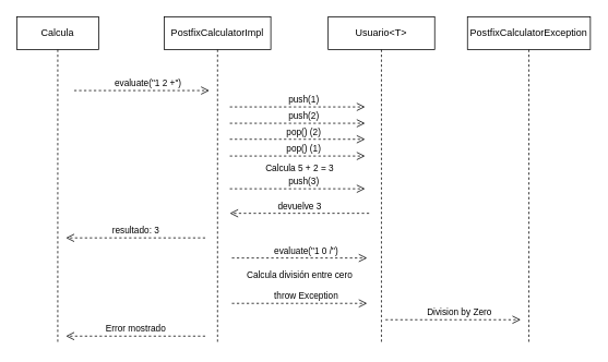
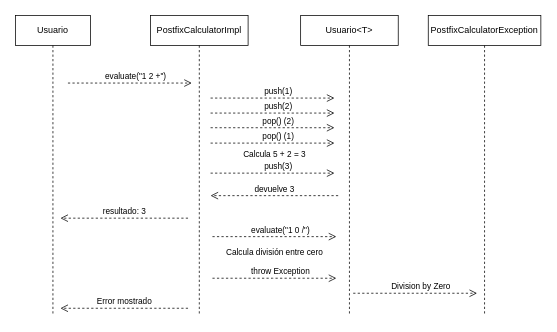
  <mxCell id="0" />
  <mxCell id="1" parent="0" />
- <mxCell id="2" value="Calcula" style="shape=umlLifeline;perimeter=lifelinePerimeter;whiteSpace=wrap;html=1;container=0;dropTarget=0;collapsible=0;recursiveResize=0;outlineConnect=0;portConstraint=eastwest;newEdgeStyle={&quot;edgeStyle&quot;:&quot;elbowEdgeStyle&quot;,&quot;elbow&quot;:&quot;vertical&quot;,&quot;curved&quot;:0,&quot;rounded&quot;:0};" parent="1" vertex="1"><mxGeometry x="20" y="20" width="100" height="400" as="geometry" /></mxCell>
+ <mxCell id="2" value="Usuario" style="shape=umlLifeline;perimeter=lifelinePerimeter;whiteSpace=wrap;html=1;container=0;dropTarget=0;collapsible=0;recursiveResize=0;outlineConnect=0;portConstraint=eastwest;newEdgeStyle={&quot;edgeStyle&quot;:&quot;elbowEdgeStyle&quot;,&quot;elbow&quot;:&quot;vertical&quot;,&quot;curved&quot;:0,&quot;rounded&quot;:0};" parent="1" vertex="1"><mxGeometry x="20" y="20" width="100" height="400" as="geometry" /></mxCell>
  <mxCell id="3" value="PostfixCalculatorImpl" style="shape=umlLifeline;perimeter=lifelinePerimeter;whiteSpace=wrap;html=1;container=0;dropTarget=0;collapsible=0;recursiveResize=0;outlineConnect=0;portConstraint=eastwest;newEdgeStyle={&quot;edgeStyle&quot;:&quot;elbowEdgeStyle&quot;,&quot;elbow&quot;:&quot;vertical&quot;,&quot;curved&quot;:0,&quot;rounded&quot;:0};" parent="1" vertex="1"><mxGeometry x="200" y="20" width="130" height="400" as="geometry" /></mxCell>
  <mxCell id="4" value="Error mostrado" style="html=1;verticalAlign=bottom;endArrow=open;dashed=1;endSize=8;edgeStyle=elbowEdgeStyle;elbow=vertical;curved=0;rounded=0;" parent="1" edge="1"><mxGeometry relative="1" as="geometry"><mxPoint x="80" y="410" as="targetPoint" /><Array as="points"><mxPoint x="175" y="410" /></Array><mxPoint x="250" y="410" as="sourcePoint" /></mxGeometry></mxCell>
  <mxCell id="5" value="devuelve 3 " style="html=1;verticalAlign=bottom;endArrow=open;dashed=1;endSize=8;edgeStyle=elbowEdgeStyle;elbow=vertical;curved=0;rounded=0;" parent="1" edge="1"><mxGeometry relative="1" as="geometry"><mxPoint x="280" y="260" as="targetPoint" /><Array as="points"><mxPoint x="375" y="260" /></Array><mxPoint x="450" y="260" as="sourcePoint" /></mxGeometry></mxCell>
  <mxCell id="6" value="Usuario&amp;lt;T&amp;gt;" style="shape=umlLifeline;perimeter=lifelinePerimeter;whiteSpace=wrap;html=1;container=0;dropTarget=0;collapsible=0;recursiveResize=0;outlineConnect=0;portConstraint=eastwest;newEdgeStyle={&quot;edgeStyle&quot;:&quot;elbowEdgeStyle&quot;,&quot;elbow&quot;:&quot;vertical&quot;,&quot;curved&quot;:0,&quot;rounded&quot;:0};" parent="1" vertex="1"><mxGeometry x="400" y="20" width="130" height="400" as="geometry" /></mxCell>
  <mxCell id="7" value=" push(1)" style="html=1;verticalAlign=bottom;endArrow=open;dashed=1;endSize=8;edgeStyle=elbowEdgeStyle;elbow=vertical;curved=0;rounded=0;" parent="1" edge="1"><mxGeometry x="0.091" relative="1" as="geometry"><mxPoint x="445" y="130" as="targetPoint" /><Array as="points"><mxPoint x="360" y="130" /></Array><mxPoint x="280" y="130" as="sourcePoint" /><mxPoint as="offset" /></mxGeometry></mxCell>
  <mxCell id="8" value=" push(2)" style="html=1;verticalAlign=bottom;endArrow=open;dashed=1;endSize=8;edgeStyle=elbowEdgeStyle;elbow=vertical;curved=0;rounded=0;" parent="1" edge="1"><mxGeometry x="0.091" relative="1" as="geometry"><mxPoint x="445" y="150" as="targetPoint" /><Array as="points"><mxPoint x="360" y="150" /></Array><mxPoint x="280" y="150" as="sourcePoint" /><mxPoint as="offset" /></mxGeometry></mxCell>
  <mxCell id="9" value="  pop() (2)" style="html=1;verticalAlign=bottom;endArrow=open;dashed=1;endSize=8;edgeStyle=elbowEdgeStyle;elbow=horizontal;curved=0;rounded=0;" parent="1" edge="1"><mxGeometry x="0.091" relative="1" as="geometry"><mxPoint x="445" y="169.52" as="targetPoint" /><Array as="points"><mxPoint x="360" y="169.52" /></Array><mxPoint x="280" y="169.52" as="sourcePoint" /><mxPoint as="offset" /></mxGeometry></mxCell>
  <mxCell id="10" value="  pop() (1)" style="html=1;verticalAlign=bottom;endArrow=open;dashed=1;endSize=8;edgeStyle=elbowEdgeStyle;elbow=vertical;curved=0;rounded=0;" parent="1" edge="1"><mxGeometry x="0.091" relative="1" as="geometry"><mxPoint x="445" y="190" as="targetPoint" /><Array as="points"><mxPoint x="360" y="190" /></Array><mxPoint x="280" y="190" as="sourcePoint" /><mxPoint as="offset" /></mxGeometry></mxCell>
  <mxCell id="11" value=" push(3)" style="html=1;verticalAlign=bottom;endArrow=open;dashed=1;endSize=8;edgeStyle=elbowEdgeStyle;elbow=vertical;curved=0;rounded=0;" parent="1" edge="1"><mxGeometry x="0.091" relative="1" as="geometry"><mxPoint x="445" y="230" as="targetPoint" /><Array as="points"><mxPoint x="360" y="230" /></Array><mxPoint x="280" y="230" as="sourcePoint" /><mxPoint as="offset" /></mxGeometry></mxCell>
  <mxCell id="12" value="&lt;font style=&quot;font-size: 11px;&quot;&gt;Calcula &lt;span class=&quot;hljs-number&quot;&gt;5&lt;/span&gt; + &lt;span class=&quot;hljs-number&quot;&gt;2&lt;/span&gt; = &lt;span class=&quot;hljs-number&quot;&gt;3&lt;/span&gt;&lt;/font&gt;" style="text;html=1;align=center;verticalAlign=middle;resizable=0;points=[];autosize=1;strokeColor=none;fillColor=none;" parent="1" vertex="1"><mxGeometry x="310" y="190" width="110" height="30" as="geometry" /></mxCell>
  <mxCell id="13" value="PostfixCalculatorException" style="shape=umlLifeline;perimeter=lifelinePerimeter;whiteSpace=wrap;html=1;container=0;dropTarget=0;collapsible=0;recursiveResize=0;outlineConnect=0;portConstraint=eastwest;newEdgeStyle={&quot;edgeStyle&quot;:&quot;elbowEdgeStyle&quot;,&quot;elbow&quot;:&quot;vertical&quot;,&quot;curved&quot;:0,&quot;rounded&quot;:0};" parent="1" vertex="1"><mxGeometry x="570" y="20" width="150" height="400" as="geometry" /></mxCell>
  <mxCell id="14" value=" Division by Zero" style="html=1;verticalAlign=bottom;endArrow=open;dashed=1;endSize=8;edgeStyle=elbowEdgeStyle;elbow=vertical;curved=0;rounded=0;" parent="1" edge="1"><mxGeometry x="0.091" relative="1" as="geometry"><mxPoint x="635" y="390" as="targetPoint" /><Array as="points"><mxPoint x="550" y="390" /></Array><mxPoint x="470" y="390" as="sourcePoint" /><mxPoint as="offset" /></mxGeometry></mxCell>
  <mxCell id="15" value=" evaluate(&quot;1 2 +&quot;)" style="html=1;verticalAlign=bottom;endArrow=open;dashed=1;endSize=8;edgeStyle=elbowEdgeStyle;elbow=vertical;curved=0;rounded=0;" edge="1" parent="1"><mxGeometry x="0.091" relative="1" as="geometry"><mxPoint x="255" y="110" as="targetPoint" /><Array as="points"><mxPoint x="170" y="110" /></Array><mxPoint x="90" y="110" as="sourcePoint" /><mxPoint as="offset" /></mxGeometry></mxCell>
  <mxCell id="16" value="resultado: 3" style="html=1;verticalAlign=bottom;endArrow=open;dashed=1;endSize=8;edgeStyle=elbowEdgeStyle;elbow=vertical;curved=0;rounded=0;" edge="1" parent="1"><mxGeometry relative="1" as="geometry"><mxPoint x="80" y="290" as="targetPoint" /><Array as="points"><mxPoint x="175" y="290" /></Array><mxPoint x="250" y="290" as="sourcePoint" /></mxGeometry></mxCell>
  <mxCell id="17" value=" evaluate(&quot;1 0 /&quot;)" style="html=1;verticalAlign=bottom;endArrow=open;dashed=1;endSize=8;edgeStyle=elbowEdgeStyle;elbow=vertical;curved=0;rounded=0;" edge="1" parent="1"><mxGeometry x="0.091" relative="1" as="geometry"><mxPoint x="447.5" y="314.6" as="targetPoint" /><Array as="points"><mxPoint x="362.5" y="314.6" /></Array><mxPoint x="282.5" y="314.6" as="sourcePoint" /><mxPoint as="offset" /></mxGeometry></mxCell>
  <mxCell id="18" value="&lt;font style=&quot;font-size: 11px;&quot;&gt;Calcula división entre cero&lt;/font&gt;" style="text;html=1;align=center;verticalAlign=middle;resizable=0;points=[];autosize=1;strokeColor=none;fillColor=none;" vertex="1" parent="1"><mxGeometry x="290" y="320" width="150" height="30" as="geometry" /></mxCell>
  <mxCell id="19" value=" throw Exception" style="html=1;verticalAlign=bottom;endArrow=open;dashed=1;endSize=8;edgeStyle=elbowEdgeStyle;elbow=vertical;curved=0;rounded=0;" edge="1" parent="1"><mxGeometry x="0.091" relative="1" as="geometry"><mxPoint x="447.5" y="370" as="targetPoint" /><Array as="points"><mxPoint x="362.5" y="370" /></Array><mxPoint x="282.5" y="370" as="sourcePoint" /><mxPoint as="offset" /></mxGeometry></mxCell>
